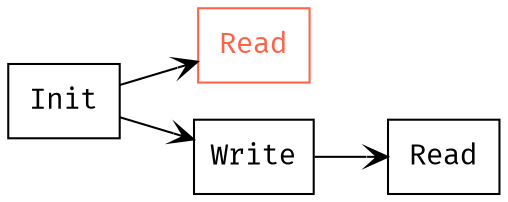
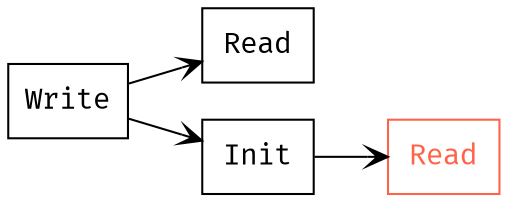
  digraph {
    rankdir=LR
    node [fontname="Fira Code" shape=rect]
    edge [arrowhead=vee]
    n1 [color=tomato fontcolor=tomato label=Read]
    n2 [label=Read]
    n3 [label=Write]
    Init
    n3 -> n2
    Init -> n1
-   Init -> n3
+   n3 -> Init
  }
